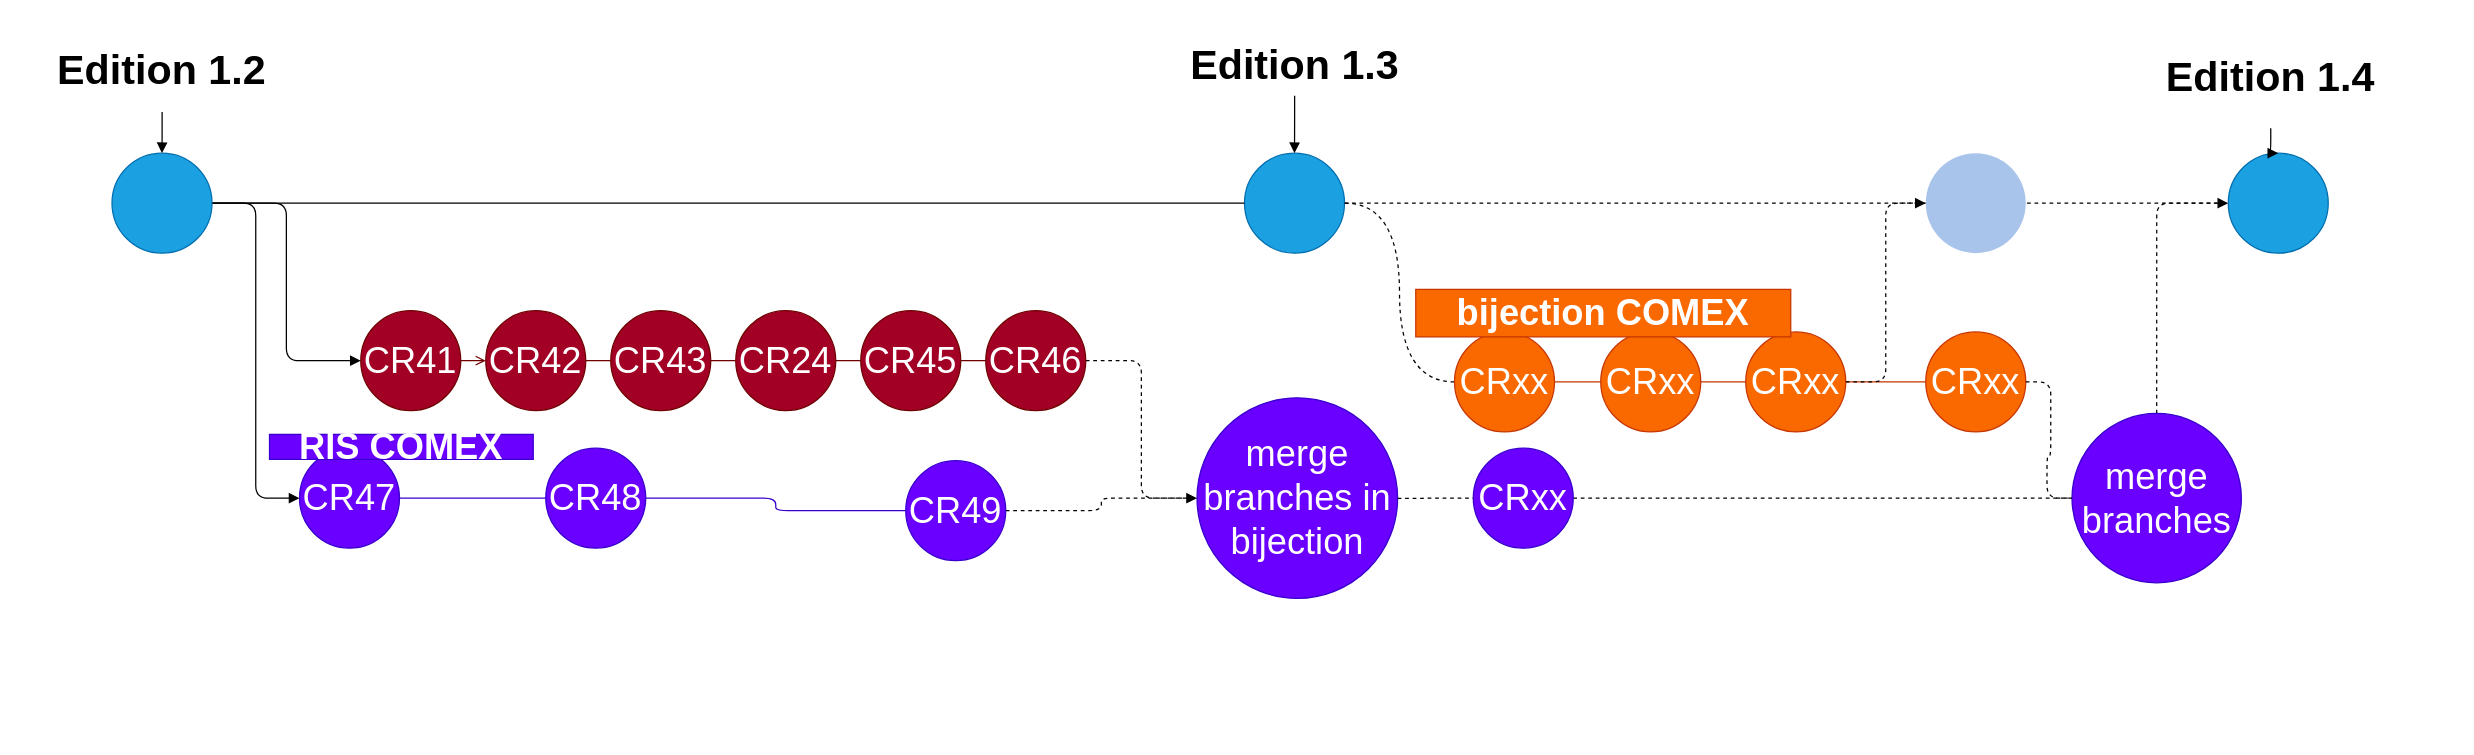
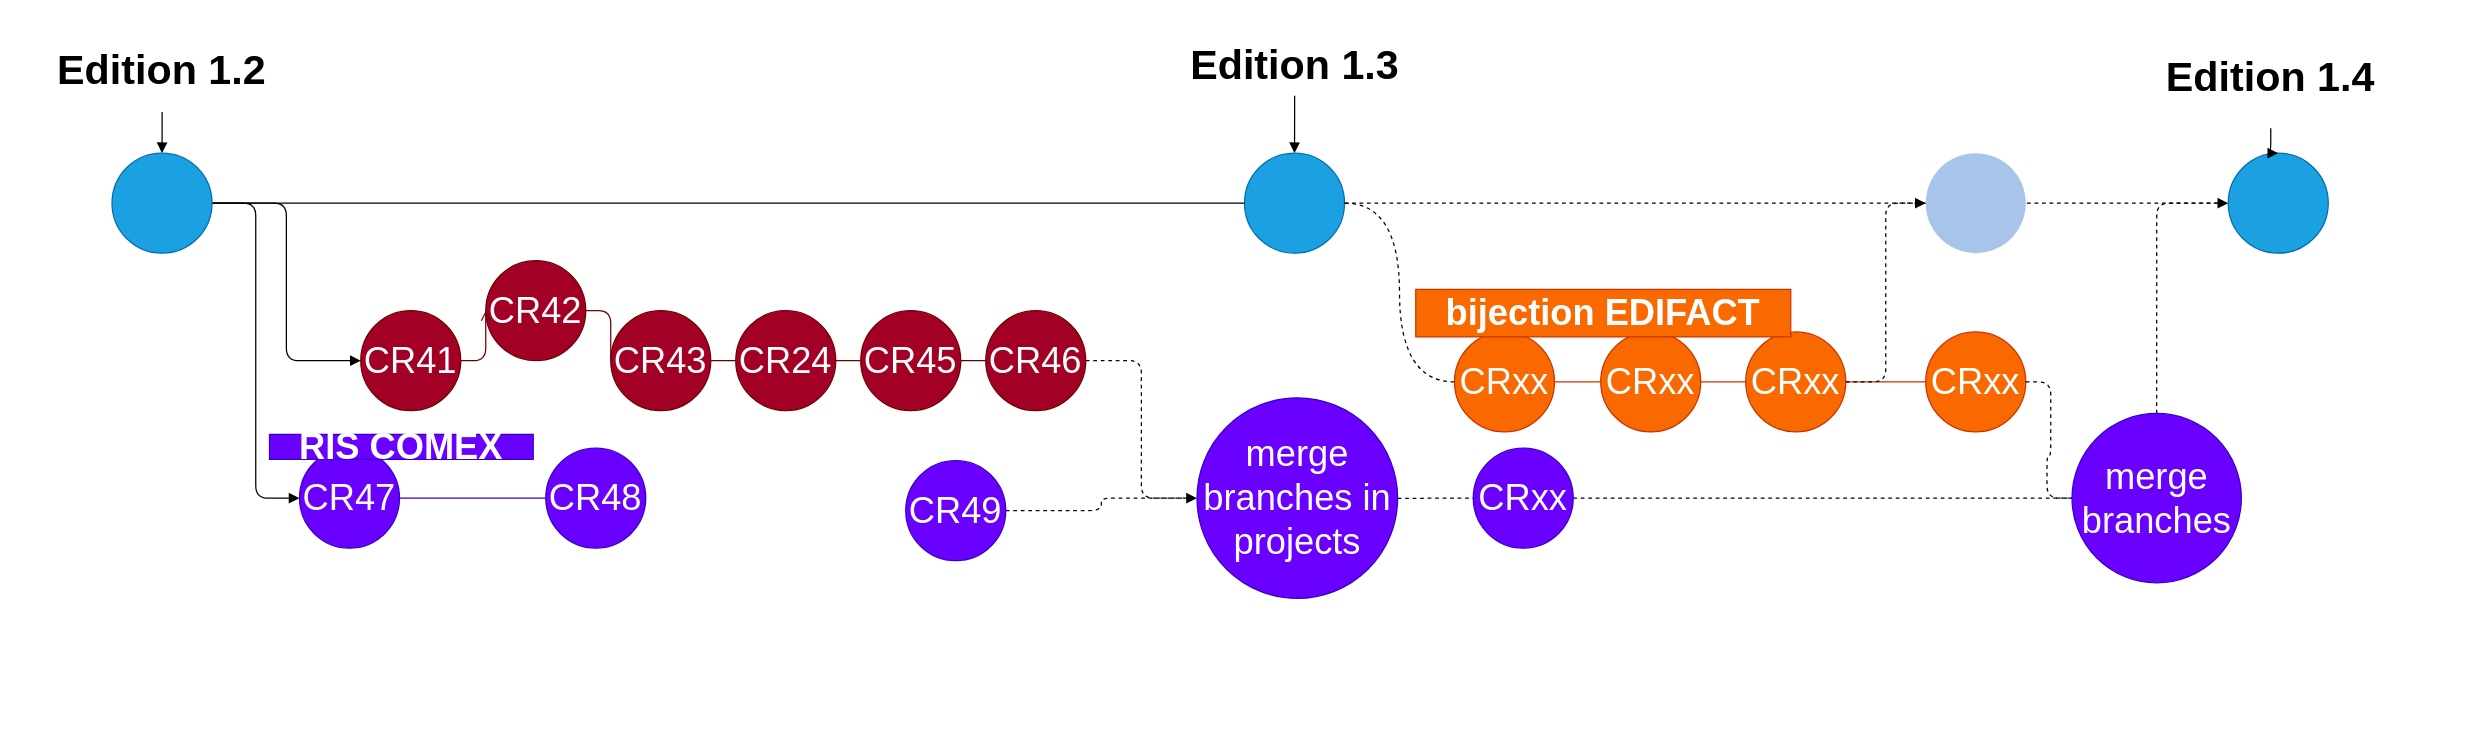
  <mxCell id="0" />
  <mxCell id="1" parent="0" />
  <mxCell id="2" value="" style="group;fontSize=29;" parent="1" vertex="1" connectable="0"><mxGeometry x="54" y="22" width="1903" height="560" as="geometry" /></mxCell>
  <mxCell id="3" value="" style="ellipse;whiteSpace=wrap;html=1;aspect=fixed;fillColor=#1ba1e2;strokeColor=#006EAF;fontColor=#ffffff;fontSize=29;" parent="2" vertex="1"><mxGeometry x="941" y="100" width="80" height="80" as="geometry" /></mxCell>
  <mxCell id="4" value="" style="ellipse;whiteSpace=wrap;html=1;aspect=fixed;fillColor=#1ba1e2;strokeColor=#006EAF;fontColor=#ffffff;fontSize=29;" parent="2" vertex="1"><mxGeometry x="1728" y="100" width="80" height="80" as="geometry" /></mxCell>
  <mxCell id="5" style="edgeStyle=orthogonalEdgeStyle;rounded=1;jumpSize=1;orthogonalLoop=1;jettySize=auto;html=1;dashed=1;endArrow=block;endFill=1;endSize=6;strokeWidth=1;fontSize=29;" parent="2" source="3" target="4" edge="1"><mxGeometry relative="1" as="geometry" /></mxCell>
  <mxCell id="6" style="edgeStyle=orthogonalEdgeStyle;rounded=1;jumpSize=1;orthogonalLoop=1;jettySize=auto;html=1;entryX=0.5;entryY=0;entryDx=0;entryDy=0;endArrow=block;endFill=1;endSize=6;strokeWidth=1;fontSize=29;" parent="2" source="7" target="3" edge="1"><mxGeometry relative="1" as="geometry" /></mxCell>
  <mxCell id="7" value="&lt;h2 style=&quot;font-size: 33px;&quot;&gt;Edition 1.3&lt;/h2&gt;" style="text;html=1;strokeColor=none;fillColor=none;align=center;verticalAlign=middle;whiteSpace=wrap;rounded=0;fontSize=33;" parent="2" vertex="1"><mxGeometry x="789.75" y="3" width="382.5" height="51" as="geometry" /></mxCell>
  <mxCell id="8" style="edgeStyle=orthogonalEdgeStyle;rounded=1;jumpSize=1;orthogonalLoop=1;jettySize=auto;html=1;endArrow=block;endFill=1;endSize=6;strokeWidth=1;fontSize=29;" parent="2" source="9" target="4" edge="1"><mxGeometry relative="1" as="geometry" /></mxCell>
  <mxCell id="9" value="&lt;h2 style=&quot;font-size: 33px;&quot;&gt;Edition 1.4&lt;/h2&gt;" style="text;html=1;strokeColor=none;fillColor=none;align=center;verticalAlign=middle;whiteSpace=wrap;rounded=0;fontSize=33;" parent="2" vertex="1"><mxGeometry x="1657" y="-2" width="210" height="82" as="geometry" /></mxCell>
- <mxCell id="10" value="merge branches in &lt;br style=&quot;font-size: 29px;&quot;&gt;bijection" style="ellipse;whiteSpace=wrap;html=1;aspect=fixed;fillColor=#6a00ff;fontColor=#ffffff;strokeColor=#3700CC;fontSize=29;" parent="2" vertex="1"><mxGeometry x="903" y="295.75" width="160.5" height="160.5" as="geometry" /></mxCell>
+ <mxCell id="10" value="merge branches in &lt;br style=&quot;font-size: 29px;&quot;&gt;projects" style="ellipse;whiteSpace=wrap;html=1;aspect=fixed;fillColor=#6a00ff;fontColor=#ffffff;strokeColor=#3700CC;fontSize=29;" parent="2" vertex="1"><mxGeometry x="903" y="295.75" width="160.5" height="160.5" as="geometry" /></mxCell>
  <mxCell id="11" style="edgeStyle=orthogonalEdgeStyle;rounded=1;jumpSize=1;orthogonalLoop=1;jettySize=auto;html=1;entryX=1;entryY=0.5;entryDx=0;entryDy=0;dashed=1;endArrow=none;endFill=0;endSize=6;strokeWidth=1;fontSize=29;exitX=0;exitY=0.5;exitDx=0;exitDy=0;curved=1;" parent="2" source="12" target="3" edge="1"><mxGeometry relative="1" as="geometry" /></mxCell>
  <mxCell id="12" value="CRxx" style="ellipse;whiteSpace=wrap;html=1;aspect=fixed;fillColor=#fa6800;fontColor=#ffffff;strokeColor=#C73500;fontSize=29;" parent="2" vertex="1"><mxGeometry x="1109" y="243" width="80" height="80" as="geometry" /></mxCell>
  <mxCell id="13" value="CRxx" style="ellipse;whiteSpace=wrap;html=1;aspect=fixed;strokeColor=#C73500;fillColor=#fa6800;fontColor=#ffffff;fontSize=29;" parent="2" vertex="1"><mxGeometry x="1226" y="243" width="80" height="80" as="geometry" /></mxCell>
  <mxCell id="14" style="edgeStyle=orthogonalEdgeStyle;rounded=1;jumpSize=1;orthogonalLoop=1;jettySize=auto;html=1;entryX=0;entryY=0.5;entryDx=0;entryDy=0;endArrow=none;endFill=0;endSize=6;strokeWidth=1;fontSize=29;fillColor=#fa6800;strokeColor=#C73500;" parent="2" source="12" target="13" edge="1"><mxGeometry relative="1" as="geometry" /></mxCell>
  <mxCell id="15" value="CRxx" style="ellipse;whiteSpace=wrap;html=1;aspect=fixed;strokeColor=#C73500;fillColor=#fa6800;fontColor=#ffffff;fontSize=29;" parent="2" vertex="1"><mxGeometry x="1342" y="243" width="80" height="80" as="geometry" /></mxCell>
  <mxCell id="16" style="edgeStyle=orthogonalEdgeStyle;rounded=1;jumpSize=1;orthogonalLoop=1;jettySize=auto;html=1;entryX=0;entryY=0.5;entryDx=0;entryDy=0;endArrow=none;endFill=0;endSize=6;strokeWidth=1;fontSize=29;fillColor=#fa6800;strokeColor=#C73500;" parent="2" source="13" target="15" edge="1"><mxGeometry relative="1" as="geometry" /></mxCell>
  <mxCell id="17" value="CRxx" style="ellipse;whiteSpace=wrap;html=1;aspect=fixed;strokeColor=#C73500;fillColor=#fa6800;fontColor=#ffffff;fontSize=29;" parent="2" vertex="1"><mxGeometry x="1486" y="243" width="80" height="80" as="geometry" /></mxCell>
  <mxCell id="18" style="edgeStyle=orthogonalEdgeStyle;rounded=1;jumpSize=1;orthogonalLoop=1;jettySize=auto;html=1;endArrow=none;endFill=0;endSize=6;strokeWidth=1;fontSize=29;fillColor=#fa6800;strokeColor=#C73500;" parent="2" source="15" target="17" edge="1"><mxGeometry relative="1" as="geometry" /></mxCell>
  <mxCell id="19" style="edgeStyle=orthogonalEdgeStyle;rounded=1;jumpSize=1;orthogonalLoop=1;jettySize=auto;html=1;entryX=0;entryY=0.5;entryDx=0;entryDy=0;dashed=1;endArrow=none;endFill=0;endSize=6;strokeWidth=1;fontSize=29;" parent="2" source="20" target="4" edge="1"><mxGeometry relative="1" as="geometry" /></mxCell>
  <mxCell id="20" value="merge&lt;br style=&quot;font-size: 29px;&quot;&gt;branches" style="ellipse;whiteSpace=wrap;html=1;aspect=fixed;fillColor=#6a00ff;fontColor=#ffffff;strokeColor=#3700CC;fontSize=29;" parent="2" vertex="1"><mxGeometry x="1603" y="308.25" width="135.5" height="135.5" as="geometry" /></mxCell>
  <mxCell id="21" style="edgeStyle=orthogonalEdgeStyle;rounded=1;jumpSize=1;orthogonalLoop=1;jettySize=auto;html=1;dashed=1;endArrow=none;endFill=0;endSize=6;strokeWidth=1;fontSize=29;entryX=0;entryY=0.5;entryDx=0;entryDy=0;" parent="2" source="17" target="20" edge="1"><mxGeometry relative="1" as="geometry"><mxPoint x="1597" y="480" as="targetPoint" /></mxGeometry></mxCell>
  <mxCell id="22" value="CR41" style="ellipse;whiteSpace=wrap;html=1;aspect=fixed;strokeColor=#6F0000;fillColor=#a20025;fontColor=#ffffff;fontSize=29;" parent="2" vertex="1"><mxGeometry x="234" y="226" width="80" height="80" as="geometry" /></mxCell>
- <mxCell id="23" value="CR42" style="ellipse;whiteSpace=wrap;html=1;aspect=fixed;strokeColor=#6F0000;fillColor=#a20025;fontColor=#ffffff;fontSize=29;" parent="2" vertex="1"><mxGeometry x="334" y="226" width="80" height="80" as="geometry" /></mxCell>
+ <mxCell id="23" value="CR42" style="ellipse;whiteSpace=wrap;html=1;aspect=fixed;strokeColor=#6F0000;fillColor=#a20025;fontColor=#ffffff;fontSize=29;" parent="2" vertex="1"><mxGeometry x="334" y="186" width="80" height="80" as="geometry" /></mxCell>
  <mxCell id="24" style="edgeStyle=orthogonalEdgeStyle;rounded=1;jumpSize=1;orthogonalLoop=1;jettySize=auto;html=1;endArrow=open;endFill=0;endSize=6;strokeWidth=1;fontSize=29;fillColor=#a20025;strokeColor=#6F0000;" parent="2" source="22" target="23" edge="1"><mxGeometry relative="1" as="geometry" /></mxCell>
  <mxCell id="25" value="CR43" style="ellipse;whiteSpace=wrap;html=1;aspect=fixed;strokeColor=#6F0000;fillColor=#a20025;fontColor=#ffffff;fontSize=29;" parent="2" vertex="1"><mxGeometry x="434" y="226" width="80" height="80" as="geometry" /></mxCell>
  <mxCell id="26" style="edgeStyle=orthogonalEdgeStyle;rounded=1;jumpSize=1;orthogonalLoop=1;jettySize=auto;html=1;endArrow=none;endFill=0;endSize=6;strokeWidth=1;fontSize=29;fillColor=#a20025;strokeColor=#6F0000;" parent="2" source="23" target="25" edge="1"><mxGeometry relative="1" as="geometry" /></mxCell>
  <mxCell id="27" value="CR24" style="ellipse;whiteSpace=wrap;html=1;aspect=fixed;strokeColor=#6F0000;fillColor=#a20025;fontColor=#ffffff;fontSize=29;" parent="2" vertex="1"><mxGeometry x="534" y="226" width="80" height="80" as="geometry" /></mxCell>
  <mxCell id="28" style="edgeStyle=orthogonalEdgeStyle;rounded=1;jumpSize=1;orthogonalLoop=1;jettySize=auto;html=1;entryX=0;entryY=0.5;entryDx=0;entryDy=0;endArrow=none;endFill=0;endSize=6;strokeWidth=1;fontSize=29;fillColor=#a20025;strokeColor=#6F0000;" parent="2" source="25" target="27" edge="1"><mxGeometry relative="1" as="geometry" /></mxCell>
  <mxCell id="29" value="CR45" style="ellipse;whiteSpace=wrap;html=1;aspect=fixed;strokeColor=#6F0000;fillColor=#a20025;fontColor=#ffffff;fontSize=29;" parent="2" vertex="1"><mxGeometry x="634" y="226" width="80" height="80" as="geometry" /></mxCell>
  <mxCell id="30" style="edgeStyle=orthogonalEdgeStyle;rounded=1;jumpSize=1;orthogonalLoop=1;jettySize=auto;html=1;entryX=0;entryY=0.5;entryDx=0;entryDy=0;endArrow=none;endFill=0;endSize=6;strokeWidth=1;fontSize=29;fillColor=#a20025;strokeColor=#6F0000;" parent="2" source="27" target="29" edge="1"><mxGeometry relative="1" as="geometry" /></mxCell>
  <mxCell id="31" style="edgeStyle=orthogonalEdgeStyle;rounded=1;jumpSize=1;orthogonalLoop=1;jettySize=auto;html=1;exitX=1;exitY=0.5;exitDx=0;exitDy=0;entryX=0;entryY=0.5;entryDx=0;entryDy=0;dashed=1;endArrow=none;endFill=0;endSize=6;strokeWidth=1;fontSize=29;" parent="2" source="32" target="10" edge="1"><mxGeometry relative="1" as="geometry" /></mxCell>
  <mxCell id="32" value="CR46" style="ellipse;whiteSpace=wrap;html=1;aspect=fixed;strokeColor=#6F0000;fillColor=#a20025;fontColor=#ffffff;fontSize=29;" parent="2" vertex="1"><mxGeometry x="734" y="226" width="80" height="80" as="geometry" /></mxCell>
  <mxCell id="33" style="edgeStyle=orthogonalEdgeStyle;rounded=1;jumpSize=1;orthogonalLoop=1;jettySize=auto;html=1;entryX=0;entryY=0.5;entryDx=0;entryDy=0;endArrow=none;endFill=0;endSize=6;strokeWidth=1;fontSize=29;fillColor=#a20025;strokeColor=#6F0000;" parent="2" source="29" target="32" edge="1"><mxGeometry relative="1" as="geometry" /></mxCell>
  <mxCell id="34" value="CR47" style="ellipse;whiteSpace=wrap;html=1;aspect=fixed;strokeColor=#3700CC;fillColor=#6a00ff;fontColor=#ffffff;fontSize=29;" parent="2" vertex="1"><mxGeometry x="185" y="336" width="80" height="80" as="geometry" /></mxCell>
  <mxCell id="35" value="CR48" style="ellipse;whiteSpace=wrap;html=1;aspect=fixed;strokeColor=#3700CC;fillColor=#6a00ff;fontColor=#ffffff;fontSize=29;" parent="2" vertex="1"><mxGeometry x="382" y="336" width="80" height="80" as="geometry" /></mxCell>
  <mxCell id="36" style="edgeStyle=orthogonalEdgeStyle;rounded=1;jumpSize=1;orthogonalLoop=1;jettySize=auto;html=1;entryX=0;entryY=0.5;entryDx=0;entryDy=0;endArrow=none;endFill=0;endSize=6;strokeWidth=1;fontSize=29;fillColor=#6a00ff;strokeColor=#3700CC;" parent="2" source="34" target="35" edge="1"><mxGeometry relative="1" as="geometry" /></mxCell>
  <mxCell id="37" style="edgeStyle=orthogonalEdgeStyle;rounded=1;jumpSize=1;orthogonalLoop=1;jettySize=auto;html=1;entryX=0;entryY=0.5;entryDx=0;entryDy=0;endArrow=block;endFill=1;endSize=6;strokeWidth=1;fontSize=29;dashed=1;" parent="2" source="38" target="10" edge="1"><mxGeometry relative="1" as="geometry" /></mxCell>
  <mxCell id="38" value="CR49" style="ellipse;whiteSpace=wrap;html=1;aspect=fixed;strokeColor=#3700CC;fillColor=#6a00ff;fontColor=#ffffff;fontSize=29;" parent="2" vertex="1"><mxGeometry x="670" y="346" width="80" height="80" as="geometry" /></mxCell>
- <mxCell id="39" style="edgeStyle=orthogonalEdgeStyle;rounded=1;jumpSize=1;orthogonalLoop=1;jettySize=auto;html=1;entryX=0;entryY=0.5;entryDx=0;entryDy=0;endArrow=none;endFill=0;endSize=6;strokeWidth=1;fontSize=29;fillColor=#6a00ff;strokeColor=#3700CC;" parent="2" source="35" target="38" edge="1"><mxGeometry relative="1" as="geometry" /></mxCell>
  <mxCell id="40" value="&lt;h2 style=&quot;font-size: 29px;&quot;&gt;RIS COMEX&lt;/h2&gt;" style="text;html=1;strokeColor=#3700CC;fillColor=#6a00ff;align=center;verticalAlign=middle;whiteSpace=wrap;rounded=0;fontSize=29;fontColor=#ffffff;" parent="2" vertex="1"><mxGeometry x="161" y="325" width="211" height="20" as="geometry" /></mxCell>
  <mxCell id="41" style="edgeStyle=orthogonalEdgeStyle;rounded=1;jumpSize=1;orthogonalLoop=1;jettySize=auto;html=1;entryX=0;entryY=0.5;entryDx=0;entryDy=0;endArrow=block;endFill=1;endSize=6;strokeWidth=1;fontSize=29;exitX=1;exitY=0.5;exitDx=0;exitDy=0;" parent="2" source="44" target="22" edge="1"><mxGeometry relative="1" as="geometry" /></mxCell>
  <mxCell id="42" style="edgeStyle=orthogonalEdgeStyle;rounded=1;jumpSize=1;orthogonalLoop=1;jettySize=auto;html=1;entryX=0;entryY=0.5;entryDx=0;entryDy=0;endArrow=block;endFill=1;endSize=6;strokeWidth=1;fontSize=29;" parent="2" source="44" target="34" edge="1"><mxGeometry relative="1" as="geometry" /></mxCell>
  <mxCell id="43" style="edgeStyle=orthogonalEdgeStyle;rounded=1;jumpSize=1;orthogonalLoop=1;jettySize=auto;html=1;entryX=0;entryY=0.5;entryDx=0;entryDy=0;endArrow=none;endFill=0;endSize=6;strokeWidth=1;fontSize=29;" parent="2" source="44" target="3" edge="1"><mxGeometry relative="1" as="geometry" /></mxCell>
  <mxCell id="44" value="" style="ellipse;whiteSpace=wrap;html=1;aspect=fixed;fillColor=#1ba1e2;strokeColor=#006EAF;fontColor=#ffffff;fontSize=29;" parent="2" vertex="1"><mxGeometry x="35" y="100" width="80" height="80" as="geometry" /></mxCell>
  <mxCell id="45" style="edgeStyle=orthogonalEdgeStyle;rounded=1;jumpSize=1;orthogonalLoop=1;jettySize=auto;html=1;entryX=0.5;entryY=0;entryDx=0;entryDy=0;endArrow=block;endFill=1;endSize=6;strokeWidth=1;fontSize=29;" parent="2" source="46" target="44" edge="1"><mxGeometry relative="1" as="geometry" /></mxCell>
  <mxCell id="46" value="&lt;h2 style=&quot;font-size: 33px;&quot;&gt;Edition 1.2&lt;/h2&gt;" style="text;html=1;strokeColor=none;fillColor=none;align=center;verticalAlign=middle;whiteSpace=wrap;rounded=0;fontSize=33;" parent="2" vertex="1"><mxGeometry x="-33.75" y="-2" width="217.5" height="69" as="geometry" /></mxCell>
  <mxCell id="47" style="edgeStyle=orthogonalEdgeStyle;rounded=1;jumpSize=1;orthogonalLoop=1;jettySize=auto;html=1;entryX=0;entryY=0.5;entryDx=0;entryDy=0;dashed=1;endArrow=none;endFill=0;endSize=6;strokeWidth=1;fontSize=29;" parent="2" source="48" target="20" edge="1"><mxGeometry relative="1" as="geometry" /></mxCell>
  <mxCell id="48" value="CRxx" style="ellipse;whiteSpace=wrap;html=1;aspect=fixed;fillColor=#6a00ff;fontColor=#ffffff;strokeColor=#3700CC;fontSize=29;" parent="2" vertex="1"><mxGeometry x="1124" y="336" width="80" height="80" as="geometry" /></mxCell>
  <mxCell id="49" style="edgeStyle=orthogonalEdgeStyle;rounded=1;jumpSize=1;orthogonalLoop=1;jettySize=auto;html=1;dashed=1;endArrow=none;endFill=0;endSize=6;strokeWidth=1;fontSize=29;" parent="2" source="10" target="48" edge="1"><mxGeometry relative="1" as="geometry" /></mxCell>
- <mxCell id="50" value="&lt;h2 style=&quot;font-size: 29px;&quot;&gt;bijection COMEX&lt;/h2&gt;" style="text;html=1;strokeColor=#C73500;fillColor=#fa6800;align=center;verticalAlign=middle;whiteSpace=wrap;rounded=0;fontSize=29;fontColor=#ffffff;" parent="2" vertex="1"><mxGeometry x="1078" y="209" width="300" height="38" as="geometry" /></mxCell>
+ <mxCell id="50" value="&lt;h2 style=&quot;font-size: 29px;&quot;&gt;bijection EDIFACT&lt;/h2&gt;" style="text;html=1;strokeColor=#C73500;fillColor=#fa6800;align=center;verticalAlign=middle;whiteSpace=wrap;rounded=0;fontSize=29;fontColor=#ffffff;" parent="2" vertex="1"><mxGeometry x="1078" y="209" width="300" height="38" as="geometry" /></mxCell>
  <mxCell id="51" value="" style="ellipse;whiteSpace=wrap;html=1;aspect=fixed;fontColor=#ffffff;fontSize=29;strokeColor=none;fillColor=#A9C4EB;" parent="2" vertex="1"><mxGeometry x="1486" y="100" width="80" height="80" as="geometry" /></mxCell>
  <mxCell id="52" style="edgeStyle=orthogonalEdgeStyle;rounded=1;jumpSize=1;orthogonalLoop=1;jettySize=auto;html=1;entryX=0;entryY=0.5;entryDx=0;entryDy=0;endArrow=block;endFill=1;endSize=6;strokeWidth=1;fontSize=29;dashed=1;" parent="2" source="15" target="51" edge="1"><mxGeometry relative="1" as="geometry" /></mxCell>
